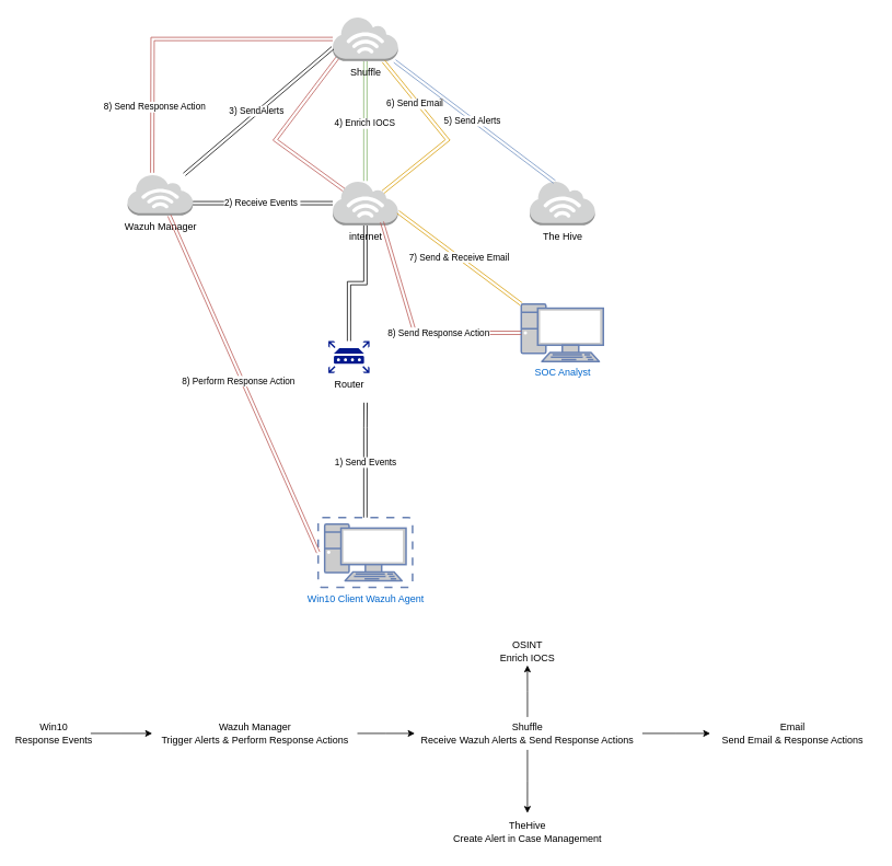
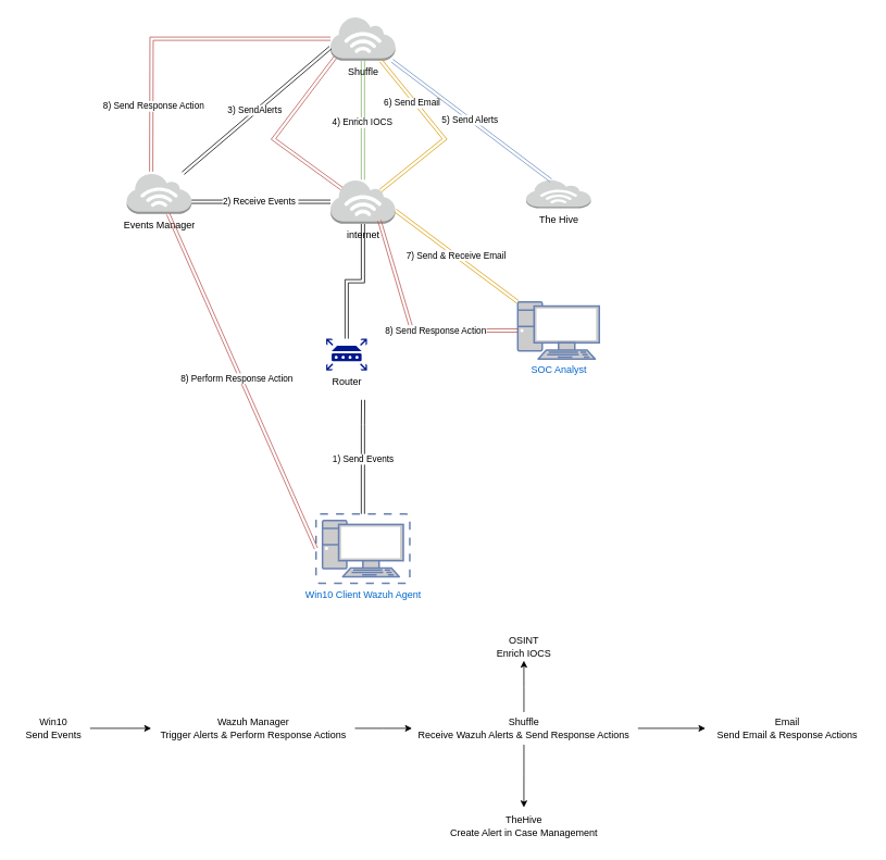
  <mxCell id="0" />
  <mxCell id="1" parent="0" />
  <mxCell id="2" style="edgeStyle=orthogonalEdgeStyle;rounded=0;orthogonalLoop=1;jettySize=auto;html=1;exitX=0.5;exitY=0;exitDx=0;exitDy=0;exitPerimeter=0;startArrow=block;startFill=1;shape=link;" edge="1" parent="1" source="4"><mxGeometry relative="1" as="geometry"><mxPoint x="445" y="490" as="targetPoint" /><Array as="points"><mxPoint x="445" y="520" /><mxPoint x="445" y="520" /></Array></mxGeometry></mxCell>
  <mxCell id="3" value="1) Send Events" style="edgeLabel;html=1;align=center;verticalAlign=middle;resizable=0;points=[];" vertex="1" connectable="0" parent="2"><mxGeometry x="-0.024" relative="1" as="geometry"><mxPoint as="offset" /></mxGeometry></mxCell>
  <mxCell id="4" value="Win10 Client Wazuh Agent" style="fontColor=#0066CC;verticalAlign=top;verticalLabelPosition=bottom;labelPosition=center;align=center;html=1;outlineConnect=0;fillColor=#CCCCCC;strokeColor=#6881B3;gradientColor=none;gradientDirection=north;strokeWidth=2;shape=mxgraph.networks.virtual_pc;" vertex="1" parent="1"><mxGeometry x="387.25" y="630" width="115" height="85" as="geometry" /></mxCell>
  <mxCell id="5" style="edgeStyle=orthogonalEdgeStyle;rounded=0;orthogonalLoop=1;jettySize=auto;html=1;shape=link;" edge="1" parent="1" source="6" target="7"><mxGeometry relative="1" as="geometry" /></mxCell>
  <mxCell id="6" value="Router" style="sketch=0;aspect=fixed;pointerEvents=1;shadow=0;dashed=0;html=1;strokeColor=none;labelPosition=center;verticalLabelPosition=bottom;verticalAlign=top;align=center;fillColor=#00188D;shape=mxgraph.mscae.enterprise.router" vertex="1" parent="1"><mxGeometry x="399.75" y="415" width="50" height="39" as="geometry" /></mxCell>
  <mxCell id="7" value="internet" style="outlineConnect=0;dashed=0;verticalLabelPosition=bottom;verticalAlign=top;align=center;html=1;shape=mxgraph.aws3.internet_3;fillColor=#D2D3D3;gradientColor=none;" vertex="1" parent="1"><mxGeometry x="405" y="220" width="79.5" height="54" as="geometry" /></mxCell>
- <mxCell id="8" value="The Hive" style="outlineConnect=0;dashed=0;verticalLabelPosition=bottom;verticalAlign=top;align=center;html=1;shape=mxgraph.aws3.internet_3;fillColor=#D2D3D3;gradientColor=none;" vertex="1" parent="1"><mxGeometry x="645" y="220" width="79.5" height="54" as="geometry" /></mxCell>
- <mxCell id="9" value="Wazuh Manager" style="outlineConnect=0;dashed=0;verticalLabelPosition=bottom;verticalAlign=top;align=center;html=1;shape=mxgraph.aws3.internet_3;fillColor=#D2D3D3;gradientColor=none;" vertex="1" parent="1"><mxGeometry x="155" y="212" width="79.5" height="50" as="geometry" /></mxCell>
+ <mxCell id="8" value="The Hive" style="outlineConnect=0;dashed=0;verticalLabelPosition=bottom;verticalAlign=top;align=center;html=1;shape=mxgraph.aws3.internet_3;fillColor=#D2D3D3;gradientColor=none;" vertex="1" parent="1"><mxGeometry x="645" y="220" width="79.5" height="35" as="geometry" /></mxCell>
+ <mxCell id="9" value="Events Manager" style="outlineConnect=0;dashed=0;verticalLabelPosition=bottom;verticalAlign=top;align=center;html=1;shape=mxgraph.aws3.internet_3;fillColor=#D2D3D3;gradientColor=none;" vertex="1" parent="1"><mxGeometry x="155" y="212" width="79.5" height="50" as="geometry" /></mxCell>
  <mxCell id="10" style="edgeStyle=orthogonalEdgeStyle;rounded=0;orthogonalLoop=1;jettySize=auto;html=1;shape=link;fillColor=#d5e8d4;strokeColor=#82b366;" edge="1" parent="1" source="14" target="7"><mxGeometry relative="1" as="geometry" /></mxCell>
  <mxCell id="11" value="4) Enrich IOCS" style="edgeLabel;html=1;align=center;verticalAlign=middle;resizable=0;points=[];" vertex="1" connectable="0" parent="10"><mxGeometry x="0.023" y="-1" relative="1" as="geometry"><mxPoint as="offset" /></mxGeometry></mxCell>
  <mxCell id="12" style="edgeStyle=orthogonalEdgeStyle;rounded=0;orthogonalLoop=1;jettySize=auto;html=1;shape=link;fillColor=#f8cecc;strokeColor=#b85450;" edge="1" parent="1" source="14"><mxGeometry relative="1" as="geometry"><mxPoint x="185" y="210" as="targetPoint" /></mxGeometry></mxCell>
  <mxCell id="13" value="8) Send Response Action" style="edgeLabel;html=1;align=center;verticalAlign=middle;resizable=0;points=[];" vertex="1" connectable="0" parent="12"><mxGeometry x="0.58" y="2" relative="1" as="geometry"><mxPoint as="offset" /></mxGeometry></mxCell>
  <mxCell id="14" value="Shuffle" style="outlineConnect=0;dashed=0;verticalLabelPosition=bottom;verticalAlign=top;align=center;html=1;shape=mxgraph.aws3.internet_3;fillColor=#D2D3D3;gradientColor=none;" vertex="1" parent="1"><mxGeometry x="405" y="20" width="79.5" height="54" as="geometry" /></mxCell>
  <mxCell id="15" value="SOC Analyst" style="fontColor=#0066CC;verticalAlign=top;verticalLabelPosition=bottom;labelPosition=center;align=center;html=1;outlineConnect=0;fillColor=#CCCCCC;strokeColor=#6881B3;gradientColor=none;gradientDirection=north;strokeWidth=2;shape=mxgraph.networks.pc;" vertex="1" parent="1"><mxGeometry x="634.75" y="370" width="100" height="70" as="geometry" /></mxCell>
  <mxCell id="16" style="edgeStyle=orthogonalEdgeStyle;rounded=0;orthogonalLoop=1;jettySize=auto;html=1;entryX=1;entryY=0.7;entryDx=0;entryDy=0;entryPerimeter=0;shape=link;" edge="1" parent="1" source="7" target="9"><mxGeometry relative="1" as="geometry" /></mxCell>
  <mxCell id="17" value="2) Receive Events&amp;nbsp;" style="edgeLabel;html=1;align=center;verticalAlign=middle;resizable=0;points=[];" vertex="1" connectable="0" parent="16"><mxGeometry x="0.021" y="-1" relative="1" as="geometry"><mxPoint as="offset" /></mxGeometry></mxCell>
  <mxCell id="18" style="rounded=0;orthogonalLoop=1;jettySize=auto;html=1;entryX=0;entryY=0.7;entryDx=0;entryDy=0;entryPerimeter=0;shape=link;" edge="1" parent="1" source="9" target="14"><mxGeometry relative="1" as="geometry" /></mxCell>
  <mxCell id="19" value="3) SendAlerts" style="edgeLabel;html=1;align=center;verticalAlign=middle;resizable=0;points=[];" vertex="1" connectable="0" parent="18"><mxGeometry x="-0.021" y="2" relative="1" as="geometry"><mxPoint y="-1" as="offset" /></mxGeometry></mxCell>
  <mxCell id="20" style="rounded=0;orthogonalLoop=1;jettySize=auto;html=1;entryX=0.38;entryY=0.02;entryDx=0;entryDy=0;entryPerimeter=0;shape=link;fillColor=#dae8fc;strokeColor=#6c8ebf;" edge="1" parent="1" source="14" target="8"><mxGeometry relative="1" as="geometry" /></mxCell>
  <mxCell id="21" value="5) Send Alerts" style="edgeLabel;html=1;align=center;verticalAlign=middle;resizable=0;points=[];" vertex="1" connectable="0" parent="20"><mxGeometry x="-0.023" y="-1" relative="1" as="geometry"><mxPoint as="offset" /></mxGeometry></mxCell>
  <mxCell id="22" style="rounded=0;orthogonalLoop=1;jettySize=auto;html=1;entryX=0.77;entryY=0.25;entryDx=0;entryDy=0;entryPerimeter=0;shape=link;fillColor=#ffe6cc;strokeColor=#d79b00;" edge="1" parent="1" source="14" target="7"><mxGeometry relative="1" as="geometry"><Array as="points"><mxPoint x="545" y="170" /></Array></mxGeometry></mxCell>
  <mxCell id="23" value="6) Send Email" style="edgeLabel;html=1;align=center;verticalAlign=middle;resizable=0;points=[];" vertex="1" connectable="0" parent="22"><mxGeometry x="-0.429" y="-3" relative="1" as="geometry"><mxPoint as="offset" /></mxGeometry></mxCell>
  <mxCell id="24" style="rounded=0;orthogonalLoop=1;jettySize=auto;html=1;exitX=1;exitY=0.7;exitDx=0;exitDy=0;exitPerimeter=0;entryX=0;entryY=0;entryDx=0;entryDy=0;entryPerimeter=0;shape=link;fillColor=#ffe6cc;strokeColor=#d79b00;" edge="1" parent="1" source="7" target="15"><mxGeometry relative="1" as="geometry" /></mxCell>
  <mxCell id="25" value="7) Send &amp;amp; Receive Email" style="edgeLabel;html=1;align=center;verticalAlign=middle;resizable=0;points=[];" vertex="1" connectable="0" parent="24"><mxGeometry x="-0.02" y="1" relative="1" as="geometry"><mxPoint as="offset" /></mxGeometry></mxCell>
  <mxCell id="26" style="rounded=0;orthogonalLoop=1;jettySize=auto;html=1;entryX=0.755;entryY=0.926;entryDx=0;entryDy=0;entryPerimeter=0;shape=link;fillColor=#f8cecc;strokeColor=#b85450;" edge="1" parent="1" source="15" target="7"><mxGeometry relative="1" as="geometry"><Array as="points"><mxPoint x="505" y="405" /></Array></mxGeometry></mxCell>
  <mxCell id="27" value="8) Send Response Action" style="edgeLabel;html=1;align=center;verticalAlign=middle;resizable=0;points=[];" vertex="1" connectable="0" parent="26"><mxGeometry x="-0.255" y="-1" relative="1" as="geometry"><mxPoint as="offset" /></mxGeometry></mxCell>
  <mxCell id="28" style="rounded=0;orthogonalLoop=1;jettySize=auto;html=1;exitX=0.17;exitY=0.2;exitDx=0;exitDy=0;exitPerimeter=0;entryX=0.07;entryY=0.93;entryDx=0;entryDy=0;entryPerimeter=0;shape=link;fillColor=#f8cecc;strokeColor=#b85450;" edge="1" parent="1" source="7" target="14"><mxGeometry relative="1" as="geometry"><Array as="points"><mxPoint x="335" y="170" /></Array></mxGeometry></mxCell>
  <mxCell id="29" style="rounded=0;orthogonalLoop=1;jettySize=auto;html=1;entryX=0;entryY=0.5;entryDx=0;entryDy=0;entryPerimeter=0;shape=link;fillColor=#f8cecc;strokeColor=#b85450;" edge="1" parent="1" source="9" target="4"><mxGeometry relative="1" as="geometry" /></mxCell>
  <mxCell id="30" value="8) Perform Response Action" style="edgeLabel;html=1;align=center;verticalAlign=middle;resizable=0;points=[];" vertex="1" connectable="0" parent="29"><mxGeometry x="-0.028" y="-5" relative="1" as="geometry"><mxPoint as="offset" /></mxGeometry></mxCell>
  <mxCell id="31" style="edgeStyle=orthogonalEdgeStyle;rounded=0;orthogonalLoop=1;jettySize=auto;html=1;" edge="1" parent="1" source="32"><mxGeometry relative="1" as="geometry"><mxPoint x="185" y="893" as="targetPoint" /></mxGeometry></mxCell>
- <mxCell id="32" value="Win10&lt;br&gt;Response Events" style="text;html=1;align=center;verticalAlign=middle;resizable=0;points=[];autosize=1;strokeColor=none;fillColor=none;" vertex="1" parent="1"><mxGeometry x="20" y="873" width="90" height="40" as="geometry" /></mxCell>
+ <mxCell id="32" value="Win10&lt;br&gt;Send Events" style="text;html=1;align=center;verticalAlign=middle;resizable=0;points=[];autosize=1;strokeColor=none;fillColor=none;" vertex="1" parent="1"><mxGeometry x="20" y="873" width="90" height="40" as="geometry" /></mxCell>
  <mxCell id="33" style="edgeStyle=orthogonalEdgeStyle;rounded=0;orthogonalLoop=1;jettySize=auto;html=1;" edge="1" parent="1" source="34"><mxGeometry relative="1" as="geometry"><mxPoint x="505" y="893" as="targetPoint" /></mxGeometry></mxCell>
  <mxCell id="34" value="Wazuh Manager&lt;br&gt;Trigger Alerts &amp;amp; Perform Response Actions" style="text;html=1;align=center;verticalAlign=middle;resizable=0;points=[];autosize=1;strokeColor=none;fillColor=none;" vertex="1" parent="1"><mxGeometry x="185" y="873" width="250" height="40" as="geometry" /></mxCell>
  <mxCell id="35" style="edgeStyle=orthogonalEdgeStyle;rounded=0;orthogonalLoop=1;jettySize=auto;html=1;" edge="1" parent="1" source="38"><mxGeometry relative="1" as="geometry"><mxPoint x="865" y="893" as="targetPoint" /></mxGeometry></mxCell>
  <mxCell id="36" style="edgeStyle=orthogonalEdgeStyle;rounded=0;orthogonalLoop=1;jettySize=auto;html=1;" edge="1" parent="1" source="38"><mxGeometry relative="1" as="geometry"><mxPoint x="642.25" y="810" as="targetPoint" /></mxGeometry></mxCell>
  <mxCell id="37" style="edgeStyle=orthogonalEdgeStyle;rounded=0;orthogonalLoop=1;jettySize=auto;html=1;" edge="1" parent="1" source="38"><mxGeometry relative="1" as="geometry"><mxPoint x="642.25" y="990" as="targetPoint" /></mxGeometry></mxCell>
  <mxCell id="38" value="Shuffle&lt;br&gt;Receive Wazuh Alerts &amp;amp; Send Response Actions" style="text;html=1;align=center;verticalAlign=middle;resizable=0;points=[];autosize=1;strokeColor=none;fillColor=none;" vertex="1" parent="1"><mxGeometry x="502.25" y="873" width="280" height="40" as="geometry" /></mxCell>
  <mxCell id="39" value="Email&lt;br&gt;Send Email &amp;amp; Response Actions" style="text;html=1;align=center;verticalAlign=middle;resizable=0;points=[];autosize=1;strokeColor=none;fillColor=none;" vertex="1" parent="1"><mxGeometry x="865" y="873" width="200" height="40" as="geometry" /></mxCell>
  <mxCell id="40" value="OSINT&lt;br&gt;Enrich IOCS" style="text;html=1;align=center;verticalAlign=middle;resizable=0;points=[];autosize=1;strokeColor=none;fillColor=none;" vertex="1" parent="1"><mxGeometry x="597.25" y="773" width="90" height="40" as="geometry" /></mxCell>
  <mxCell id="41" value="TheHive&lt;br&gt;Create Alert in Case Management" style="text;html=1;align=center;verticalAlign=middle;resizable=0;points=[];autosize=1;strokeColor=none;fillColor=none;" vertex="1" parent="1"><mxGeometry x="542.25" y="993" width="200" height="40" as="geometry" /></mxCell>
